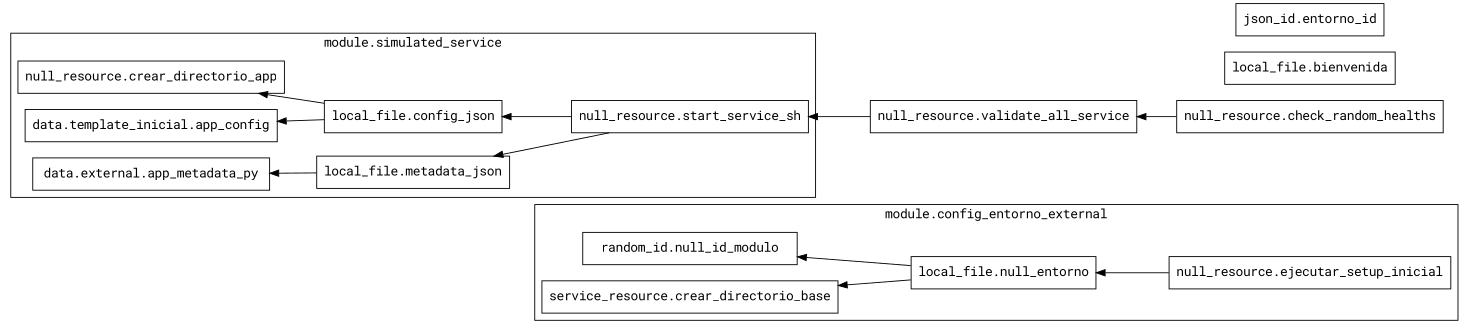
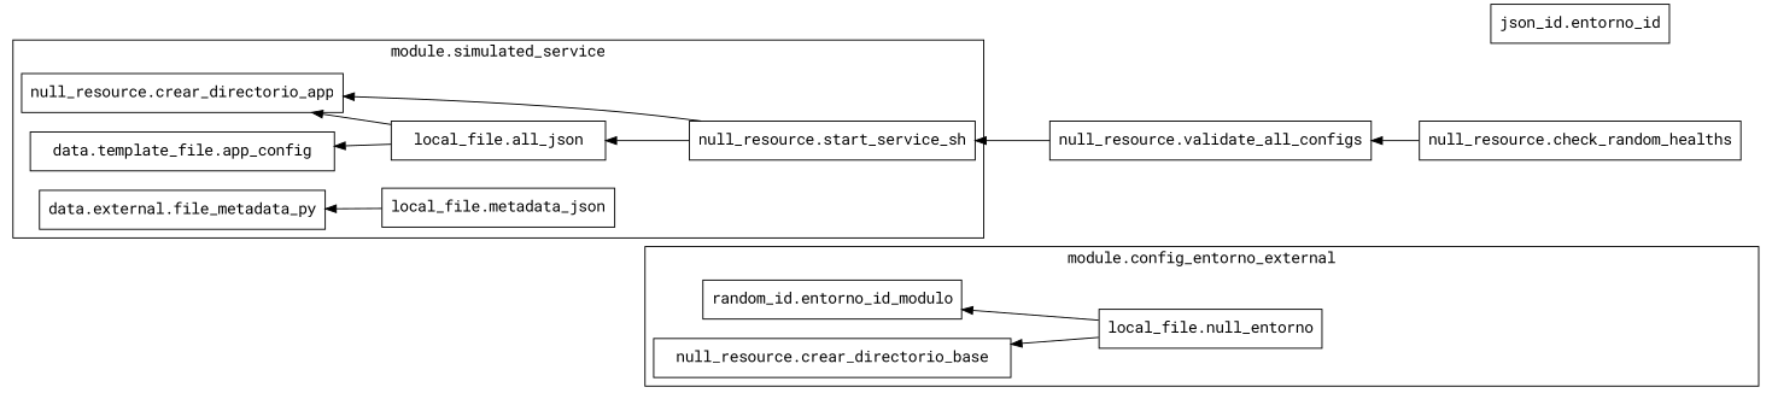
  digraph {
    fontname="Roboto Mono"
    rankdir=RL
    node [fontname="Roboto Mono" shape=rect]
    edge [fontname="Roboto Mono"]
    n1 [label="local_file.null_entorno"]
-   n2 [label="service_resource.crear_directorio_base"]
-   n3 [label="null_resource.ejecutar_setup_inicial"]
-   n4 [label="random_id.null_id_modulo"]
-   n5 [label="data.external.app_metadata_py"]
-   n6 [label="data.template_inicial.app_config"]
-   n7 [label="local_file.config_json"]
+   n2 [label="null_resource.crear_directorio_base"]
+   n4 [label="random_id.entorno_id_modulo"]
+   n5 [label="data.external.file_metadata_py"]
+   n6 [label="data.template_file.app_config"]
+   n7 [label="local_file.all_json"]
    n8 [label="local_file.metadata_json"]
    n9 [label="null_resource.crear_directorio_app"]
    n10 [label="null_resource.start_service_sh"]
-   n11 [label="local_file.bienvenida"]
    n12 [label="null_resource.check_random_healths"]
-   n13 [label="null_resource.validate_all_service"]
+   n13 [label="null_resource.validate_all_configs"]
    n14 [label="json_id.entorno_id"]
    subgraph cluster_1 {
      label="module.config_entorno_external"
      n1
      n2
-     n3
      n4
    }
    subgraph cluster_2 {
      label="module.simulated_service"
      n5
      n6
      n7
      n8
      n9
      n10
    }
    n1 -> n2
    n1 -> n4
-   n3 -> n1
    n7 -> n6
    n7 -> n9
    n8 -> n5
    n10 -> n7
-   n10 -> n8
+   n10 -> n9
    n12 -> n13
    n13 -> n10
  }
